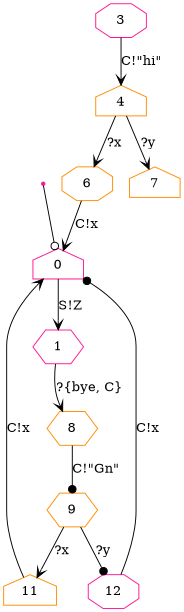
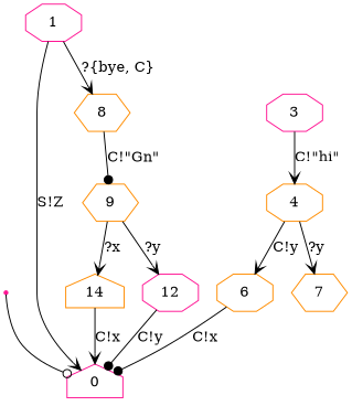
  digraph {
    rankdir=TB
    node [color=darkorange shape=octagon]
    edge [arrowhead=vee]
    START [color=deeppink shape=point]
    0 [color=deeppink shape=house]
-   1 [color=deeppink shape=hexagon]
+   1 [color=deeppink]
    8 [shape=hexagon]
    3 [color=deeppink]
-   4 [shape=house]
+   4
    9 [shape=hexagon]
    6
-   7 [shape=house]
-   11 [shape=house]
+   7 [shape=hexagon]
+   11 [shape=house label=14]
    12 [color=deeppink]
    START -> 0 [arrowhead=odot]
-   0 -> 1 [label="S!Z"]
+   1 -> 0 [label="S!Z"]
    1 -> 8 [label="?{bye, C}"]
    8 -> 9 [arrowhead=dot label="C!\"Gn\""]
    3 -> 4 [label="C!\"hi\""]
-   4 -> 6 [label="?x"]
+   4 -> 6 [label="C!y"]
    4 -> 7 [label="?y"]
    9 -> 11 [label="?x"]
-   9 -> 12 [arrowhead=dot label="?y"]
-   6 -> 0 [label="C!x"]
+   9 -> 12 [label="?y"]
+   6 -> 0 [arrowhead=dot label="C!x"]
    11 -> 0 [label="C!x"]
-   12 -> 0 [arrowhead=dot label="C!x"]
+   12 -> 0 [arrowhead=dot label="C!y"]
  }
